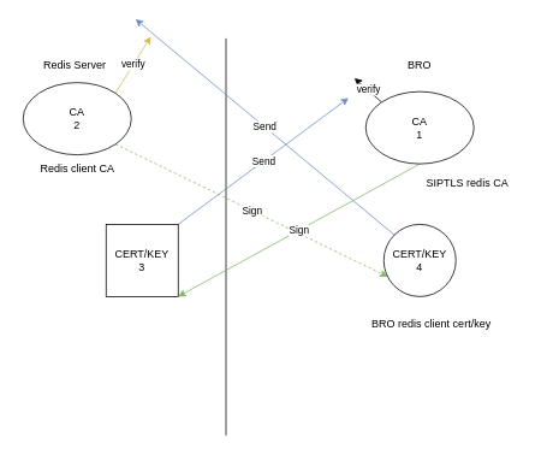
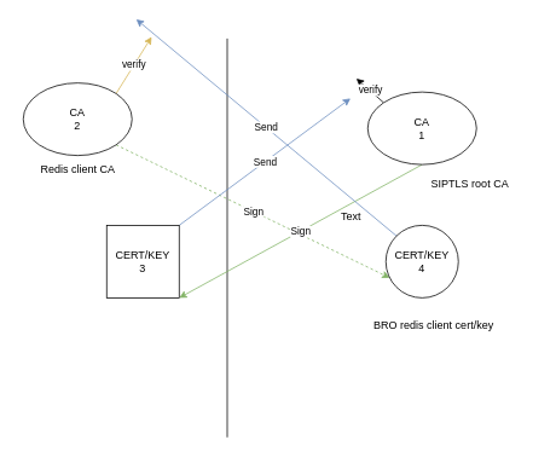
  <mxCell id="0" />
  <mxCell id="1" parent="0" />
  <mxCell id="2" value="" style="endArrow=none;html=1;" edge="1" parent="1"><mxGeometry width="50" height="50" relative="1" as="geometry"><mxPoint x="250" y="481.807" as="sourcePoint" /><mxPoint x="250" y="42" as="targetPoint" /></mxGeometry></mxCell>
- <mxCell id="3" value="Redis Server" style="text;html=1;strokeColor=none;fillColor=none;align=center;verticalAlign=middle;whiteSpace=wrap;rounded=0;" vertex="1" parent="1"><mxGeometry x="20" y="62" width="125" height="20" as="geometry" /></mxCell>
- <mxCell id="4" value="BRO" style="text;html=1;strokeColor=none;fillColor=none;align=center;verticalAlign=middle;whiteSpace=wrap;rounded=0;" vertex="1" parent="1"><mxGeometry x="445" y="62" width="40" height="20" as="geometry" /></mxCell>
  <mxCell id="5" value="Sign" style="rounded=0;orthogonalLoop=1;jettySize=auto;html=1;exitX=1;exitY=1;exitDx=0;exitDy=0;entryX=0;entryY=0.75;entryDx=0;entryDy=0;fillColor=#d5e8d4;strokeColor=#82b366;dashed=1;" edge="1" parent="1" source="7" target="14"><mxGeometry relative="1" as="geometry" /></mxCell>
  <mxCell id="6" value="verify" style="edgeStyle=none;rounded=0;orthogonalLoop=1;jettySize=auto;html=1;exitX=1;exitY=0;exitDx=0;exitDy=0;fillColor=#fff2cc;strokeColor=#d6b656;" edge="1" parent="1" source="7"><mxGeometry relative="1" as="geometry"><mxPoint x="166.588" y="40.181" as="targetPoint" /></mxGeometry></mxCell>
  <mxCell id="7" value="CA&lt;br&gt;2" style="ellipse;whiteSpace=wrap;html=1;" vertex="1" parent="1"><mxGeometry x="25" y="91" width="120" height="80" as="geometry" /></mxCell>
  <mxCell id="8" value="Sign" style="edgeStyle=none;rounded=0;orthogonalLoop=1;jettySize=auto;html=1;exitX=0.5;exitY=1;exitDx=0;exitDy=0;entryX=1;entryY=1;entryDx=0;entryDy=0;fillColor=#d5e8d4;strokeColor=#82b366;" edge="1" parent="1" source="10" target="12"><mxGeometry relative="1" as="geometry" /></mxCell>
  <mxCell id="9" value="verify" style="edgeStyle=none;rounded=0;orthogonalLoop=1;jettySize=auto;html=1;exitX=0;exitY=0;exitDx=0;exitDy=0;" edge="1" parent="1" source="10"><mxGeometry relative="1" as="geometry"><mxPoint x="392.471" y="86.164" as="targetPoint" /></mxGeometry></mxCell>
  <mxCell id="10" value="CA&lt;br&gt;1" style="ellipse;whiteSpace=wrap;html=1;" vertex="1" parent="1"><mxGeometry x="405" y="101" width="120" height="80" as="geometry" /></mxCell>
  <mxCell id="11" value="Send" style="edgeStyle=none;rounded=0;orthogonalLoop=1;jettySize=auto;html=1;exitX=1;exitY=0;exitDx=0;exitDy=0;fillColor=#dae8fc;strokeColor=#6c8ebf;" edge="1" parent="1" source="12"><mxGeometry relative="1" as="geometry"><mxPoint x="386" y="108" as="targetPoint" /></mxGeometry></mxCell>
  <mxCell id="12" value="CERT/KEY&lt;br&gt;3" style="whiteSpace=wrap;html=1;aspect=fixed;" vertex="1" parent="1"><mxGeometry x="117" y="248" width="80" height="80" as="geometry" /></mxCell>
  <mxCell id="13" value="Send" style="edgeStyle=none;rounded=0;orthogonalLoop=1;jettySize=auto;html=1;exitX=0;exitY=0;exitDx=0;exitDy=0;fillColor=#dae8fc;strokeColor=#6c8ebf;" edge="1" parent="1" source="14"><mxGeometry relative="1" as="geometry"><mxPoint x="149.647" y="20.819" as="targetPoint" /></mxGeometry></mxCell>
  <mxCell id="14" value="CERT/KEY&lt;br&gt;4" style="ellipse;whiteSpace=wrap;html=1;aspect=fixed;" vertex="1" parent="1"><mxGeometry x="425" y="248" width="80" height="80" as="geometry" /></mxCell>
  <mxCell id="15" value="Redis client CA" style="text;html=1;strokeColor=none;fillColor=none;align=center;verticalAlign=middle;whiteSpace=wrap;rounded=0;" vertex="1" parent="1"><mxGeometry x="27.5" y="177" width="115" height="20" as="geometry" /></mxCell>
- <mxCell id="16" value="SIPTLS redis CA" style="text;html=1;strokeColor=none;fillColor=none;align=center;verticalAlign=middle;whiteSpace=wrap;rounded=0;" vertex="1" parent="1"><mxGeometry x="445" y="193" width="146" height="20" as="geometry" /></mxCell>
+ <mxCell id="16" value="SIPTLS root CA" style="text;html=1;strokeColor=none;fillColor=none;align=center;verticalAlign=middle;whiteSpace=wrap;rounded=0;" vertex="1" parent="1"><mxGeometry x="445" y="193" width="146" height="20" as="geometry" /></mxCell>
+ <mxCell id="17" value="Text" style="text;html=1;strokeColor=none;fillColor=none;align=center;verticalAlign=middle;whiteSpace=wrap;rounded=0;" vertex="1" parent="1"><mxGeometry x="367" y="229" width="40" height="20" as="geometry" /></mxCell>
  <mxCell id="18" value="BRO redis client cert/key" style="text;html=1;strokeColor=none;fillColor=none;align=center;verticalAlign=middle;whiteSpace=wrap;rounded=0;" vertex="1" parent="1"><mxGeometry x="405" y="336" width="146" height="45" as="geometry" /></mxCell>
